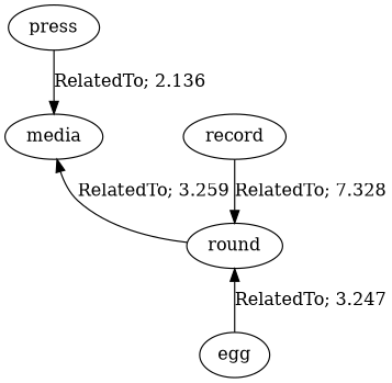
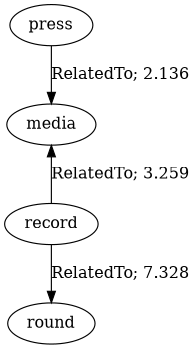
  digraph {
    edge [dir=forward]
    n1 [label=press]
    n2 [label=media]
    n3 [label=record]
    n4 [label=round]
-   n5 [label=egg]
    n1 -> n2 [label="RelatedTo; 2.136" weight=2.135]
-   n2 -> n4 [dir=back label="RelatedTo; 3.259" weight=3.259]
+   n2 -> n3 [dir=back label="RelatedTo; 3.259" weight=3.259]
    n3 -> n4 [label="RelatedTo; 7.328" weight=7.928]
-   n4 -> n5 [dir=back label="RelatedTo; 3.247" weight=3.247]
  }
